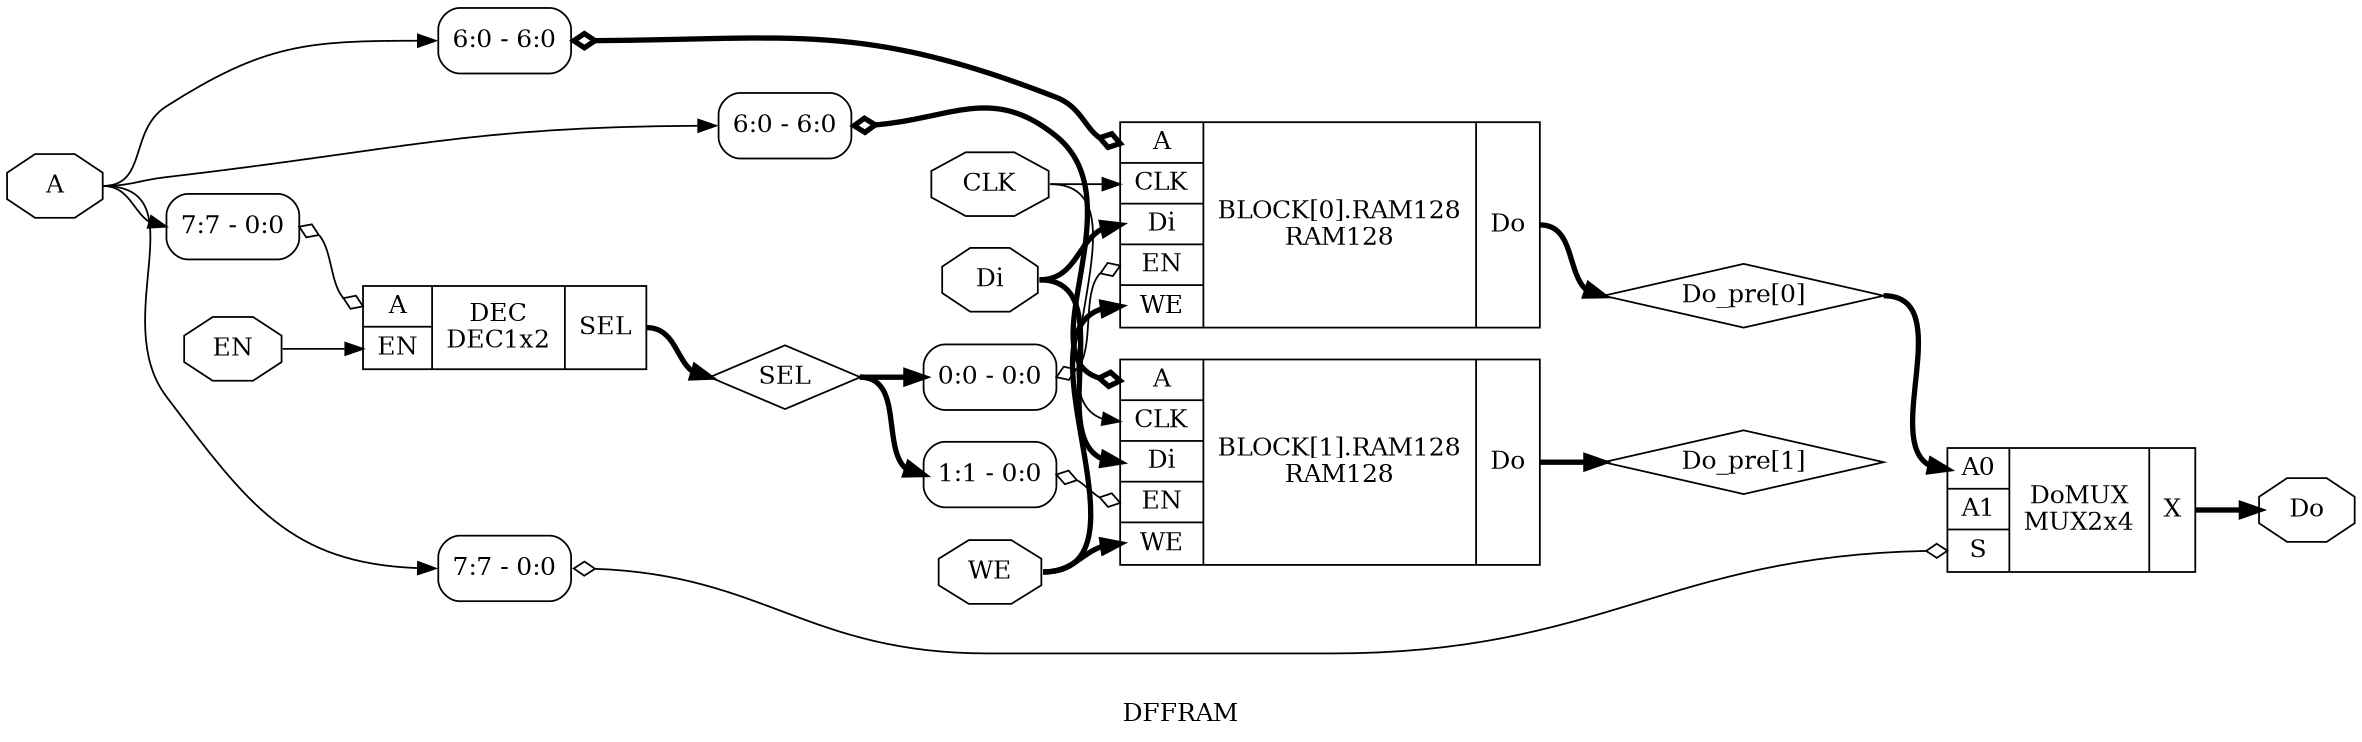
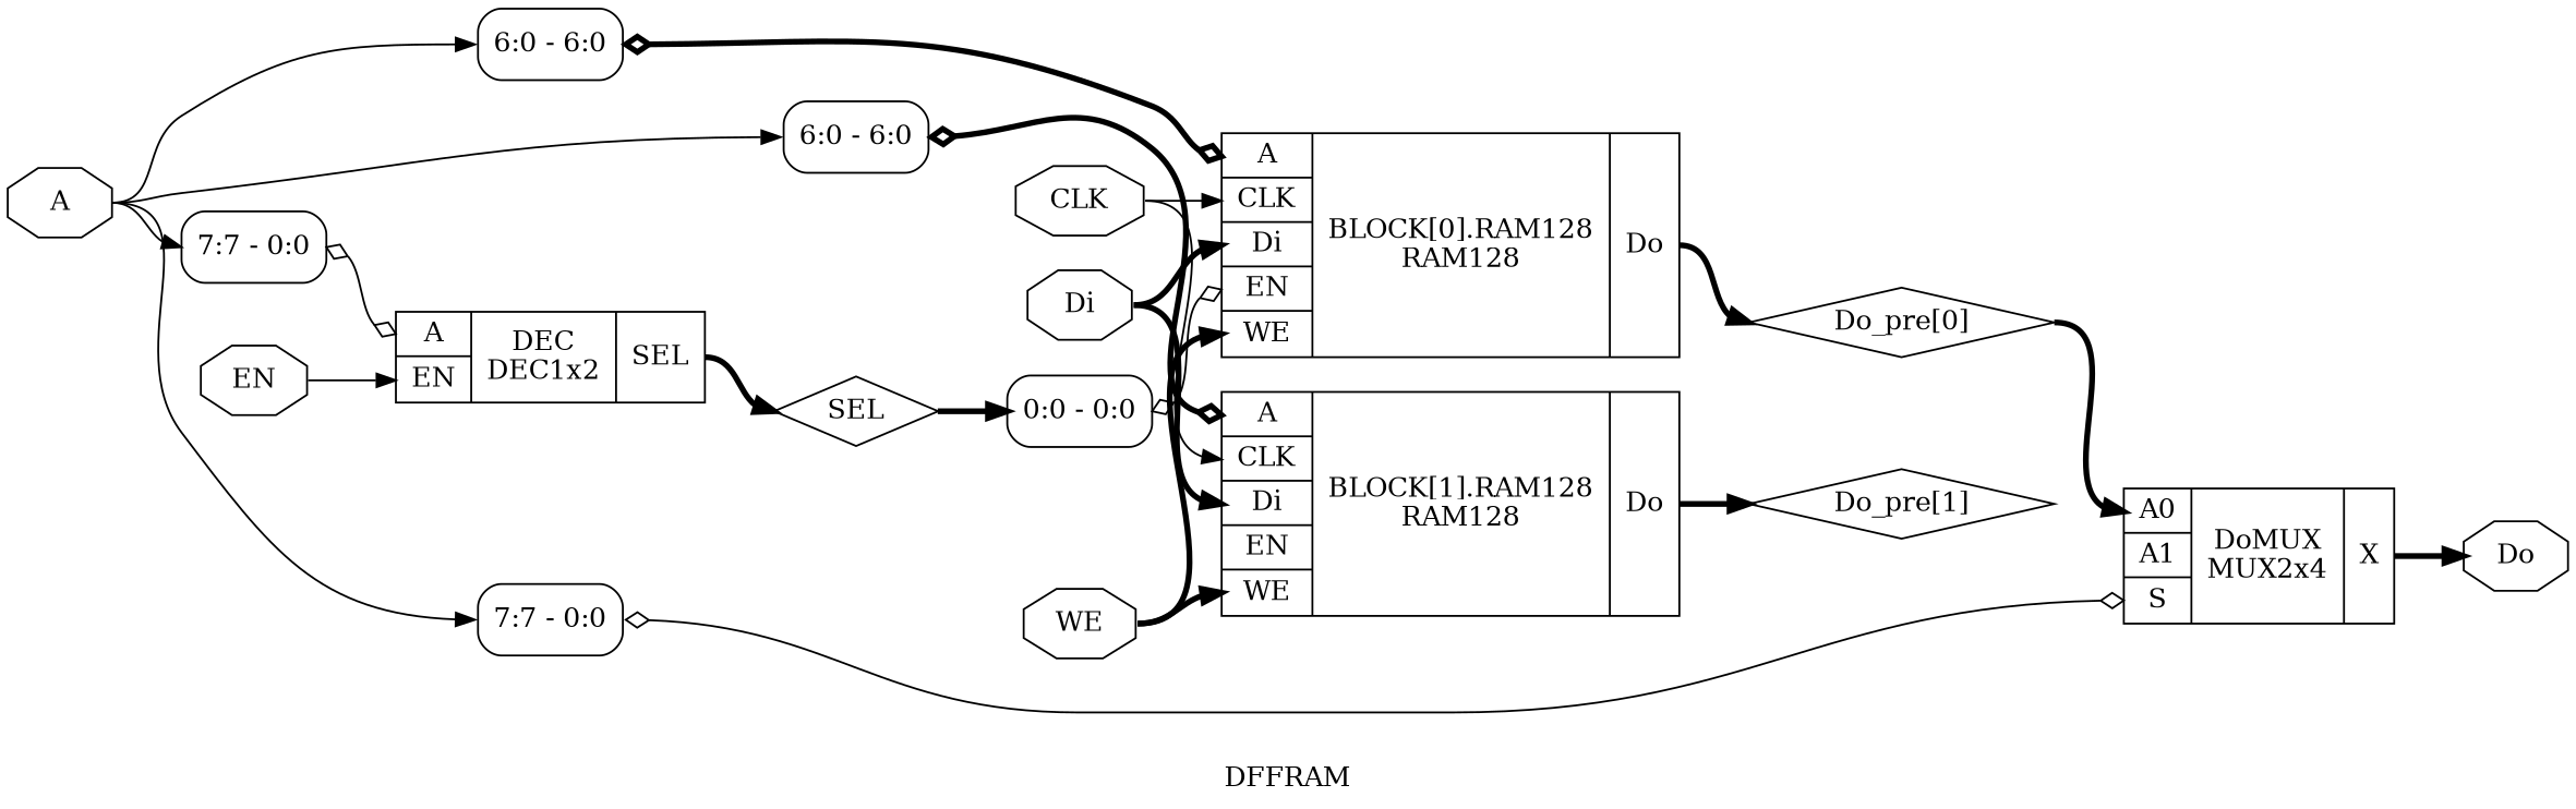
  digraph {
    label=DFFRAM
    rankdir=LR
    remincross=true
    node [shape=record]
    edge [color=black headport="s0:w" style="setlinewidth(3)" tailport=e]
    n1 [color=black fontcolor=black label="Do_pre[1]" shape=diamond]
    n2 [label="{{<p12> A0|<p13> A1|<p14> S}|DoMUX\nMUX2x4|{<p15> X}}"]
    n3 [color=black fontcolor=black label=Do shape=octagon]
    n4 [color=black fontcolor=black label="Do_pre[0]" shape=diamond]
    n5 [color=black fontcolor=black label=SEL shape=diamond]
-   n6 [label="<s0> 1:1 - 0:0 " style=rounded]
    n7 [label="<s0> 0:0 - 0:0 " style=rounded]
    n8 [label="{{<p6> A|<p9> CLK|<p5> Di|<p7> EN|<p8> WE}|BLOCK[1].RAM128\nRAM128|{<p4> Do}}"]
    n9 [label="{{<p6> A|<p9> CLK|<p5> Di|<p7> EN|<p8> WE}|BLOCK[0].RAM128\nRAM128|{<p4> Do}}"]
    n10 [color=black fontcolor=black label=Di shape=octagon]
    n11 [color=black fontcolor=black label=A shape=octagon]
    n12 [label="<s0> 6:0 - 6:0 " style=rounded]
    n13 [label="<s0> 6:0 - 6:0 " style=rounded]
    n14 [label="<s0> 7:7 - 0:0 " style=rounded]
    n15 [label="<s0> 7:7 - 0:0 " style=rounded]
    n16 [label="{{<p6> A|<p7> EN}|DEC\nDEC1x2|{<p3> SEL}}"]
    n17 [color=black fontcolor=black label=EN shape=octagon]
    n18 [color=black fontcolor=black label=WE shape=octagon]
    n19 [color=black fontcolor=black label=CLK shape=octagon]
    n2 -> n3 [headport=w tailport="p15:e"]
    n4 -> n2 [headport="p12:w"]
-   n5 -> n6
    n5 -> n7
-   n6 -> n8 [arrowhead=odiamond arrowtail=odiamond dir=both headport="p7:w" style=""]
    n7 -> n9 [arrowhead=odiamond arrowtail=odiamond dir=both headport="p7:w" style=""]
    n8 -> n1 [headport=w tailport="p4:e"]
    n9 -> n4 [headport=w tailport="p4:e"]
    n10 -> n8 [headport="p5:w"]
    n10 -> n9 [headport="p5:w"]
    n11 -> n12 [style=""]
    n11 -> n13 [style=""]
    n11 -> n14 [style=""]
    n11 -> n15 [style=""]
    n12 -> n8 [arrowhead=odiamond arrowtail=odiamond dir=both headport="p6:w"]
    n13 -> n9 [arrowhead=odiamond arrowtail=odiamond dir=both headport="p6:w"]
    n14 -> n2 [arrowhead=odiamond arrowtail=odiamond dir=both headport="p14:w" style=""]
    n15 -> n16 [arrowhead=odiamond arrowtail=odiamond dir=both headport="p6:w" style=""]
    n16 -> n5 [headport=w tailport="p3:e"]
    n17 -> n16 [headport="p7:w" style=""]
    n18 -> n8 [headport="p8:w"]
    n18 -> n9 [headport="p8:w"]
    n19 -> n8 [headport="p9:w" style=""]
    n19 -> n9 [headport="p9:w" style=""]
  }
